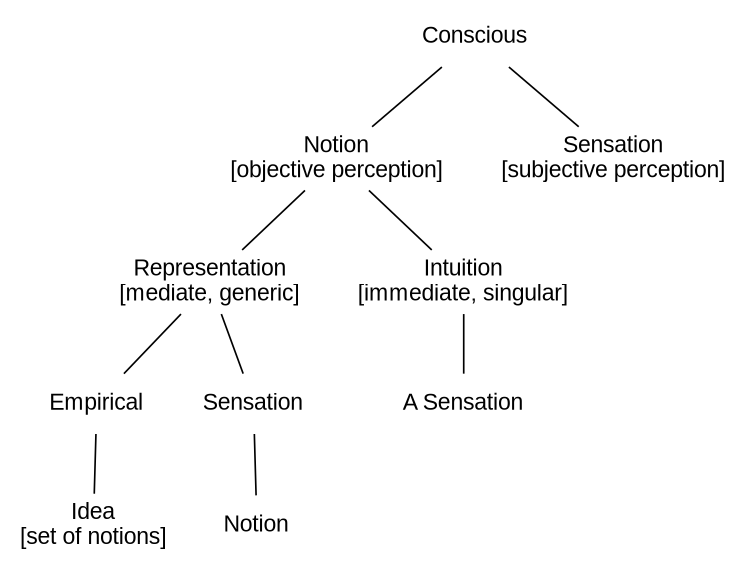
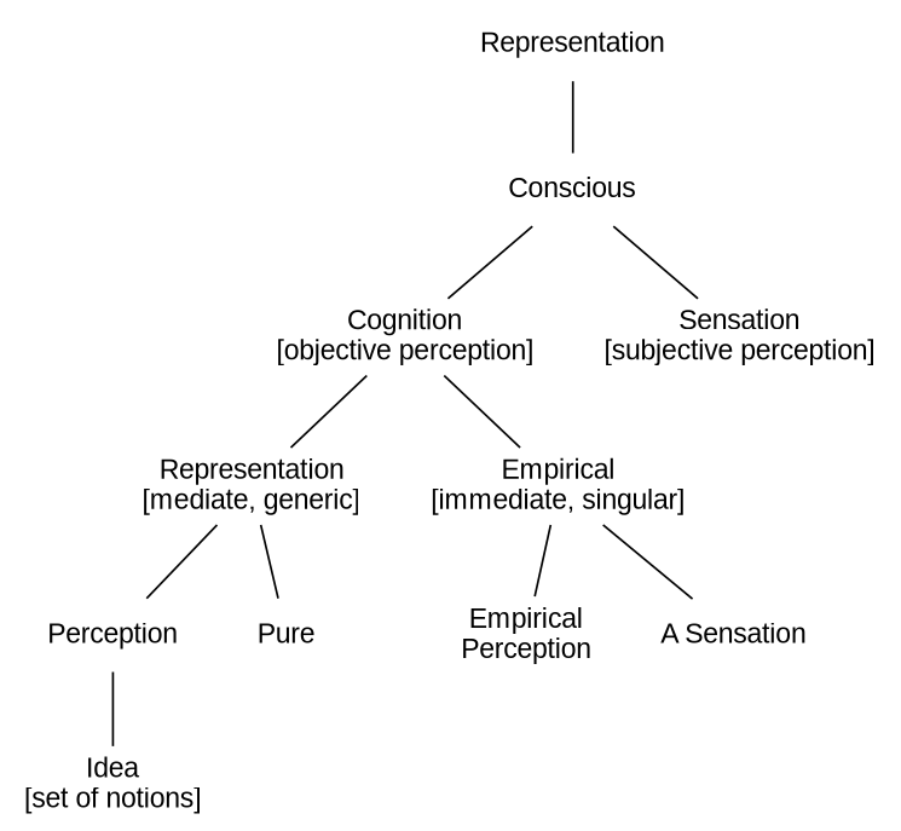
  graph {
    fontname="Liberation Sans"
    node [fontname="Liberation Sans" shape=plaintext]
    edge [fontname="Liberation Sans"]
-   n1 [label="Notion\n[objective perception]"]
+   n1 [label="Cognition\n[objective perception]"]
    n2 [label="Representation\n[mediate, generic]"]
-   n3 [label="Intuition\n[immediate, singular]"]
-   Empirical
-   Pure [label=Sensation]
+   n3 [label="Empirical\n[immediate, singular]"]
+   Empirical [label=Perception]
+   Pure
+   "Empirical\nPerception"
    n7 [label="A Sensation"]
    "Idea\n[set of notions]"
-   Notion
+   Representation
    Conscious
    "Sensation\n[subjective perception]"
    n1 -- n2
    n1 -- n3
    n2 -- Empirical
    n2 -- Pure
+   n3 -- "Empirical\nPerception"
    n3 -- n7
    Empirical -- "Idea\n[set of notions]"
-   Pure -- Notion
+   Representation -- Conscious
    Conscious -- n1
    Conscious -- "Sensation\n[subjective perception]"
  }
